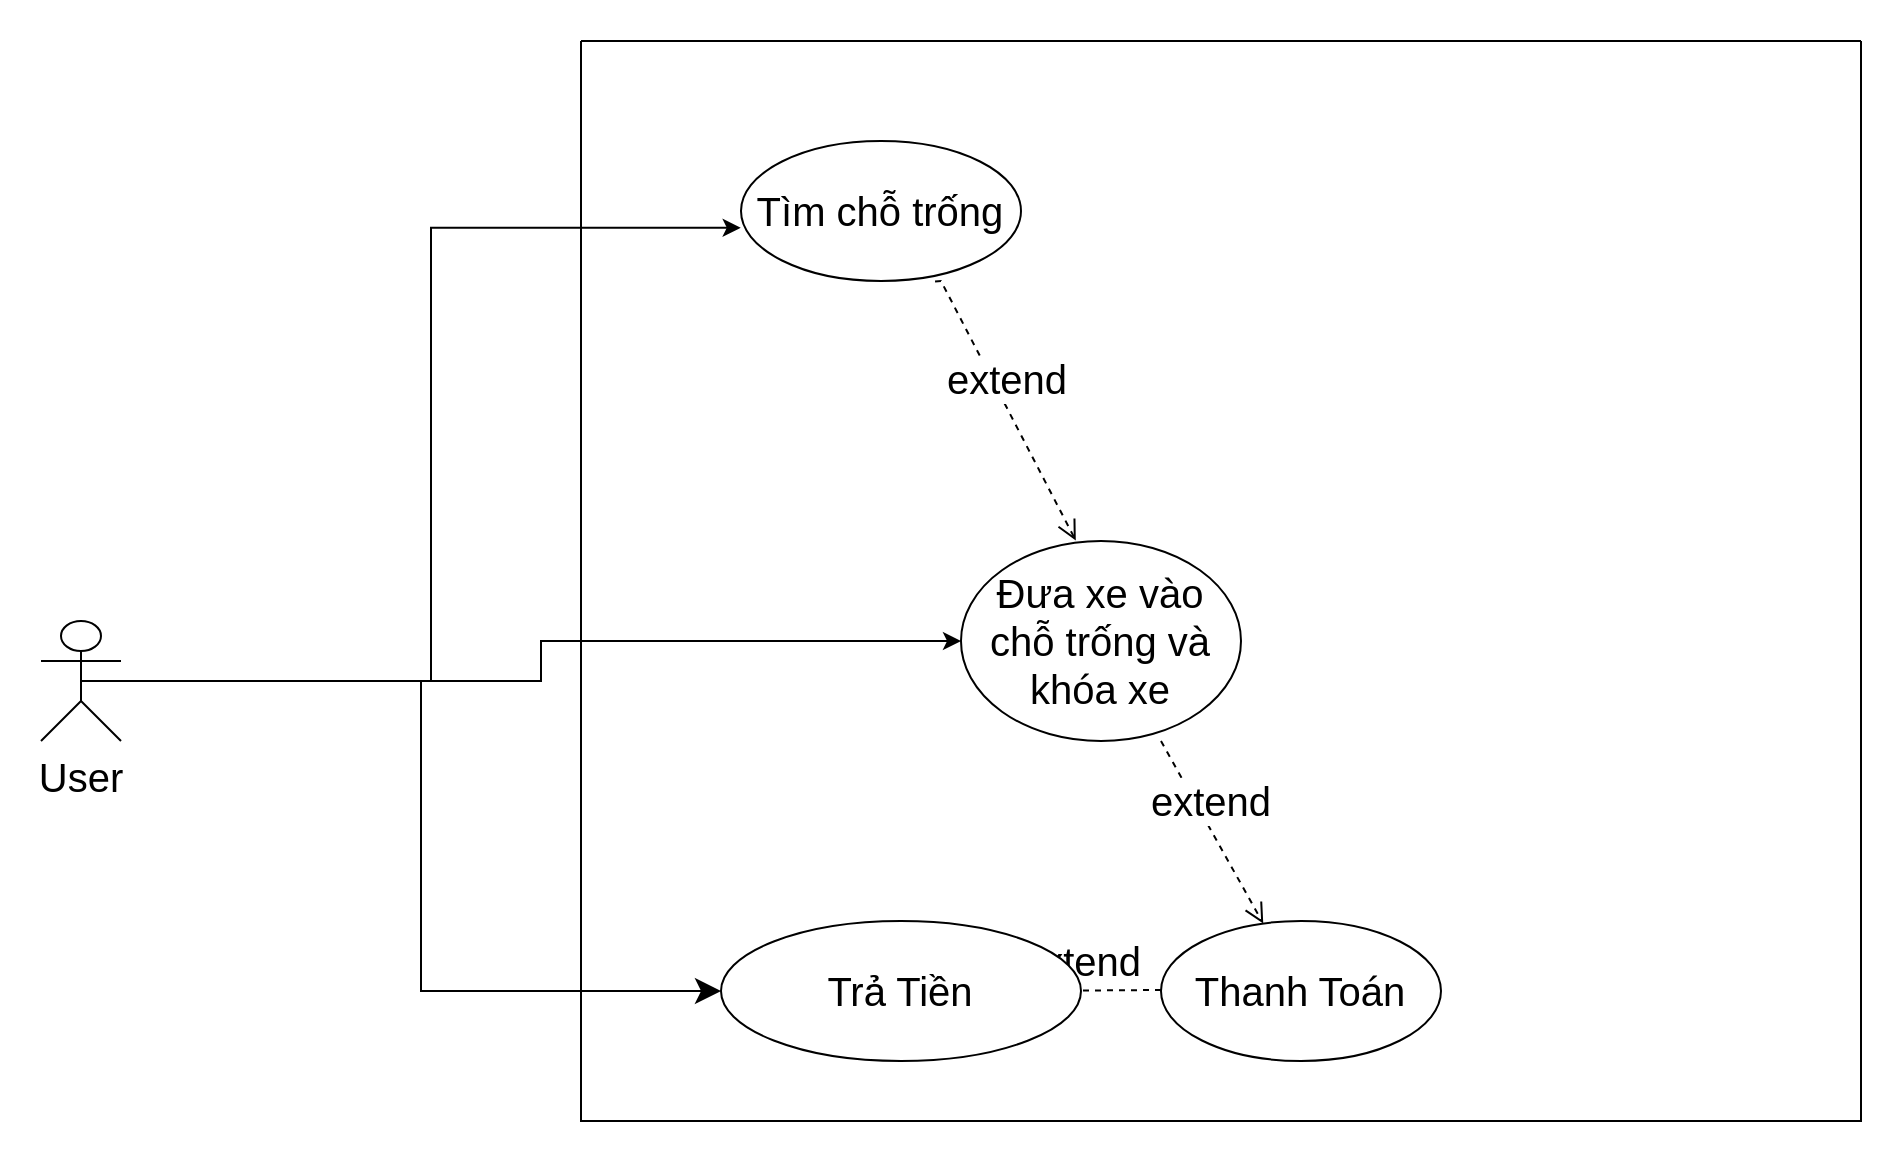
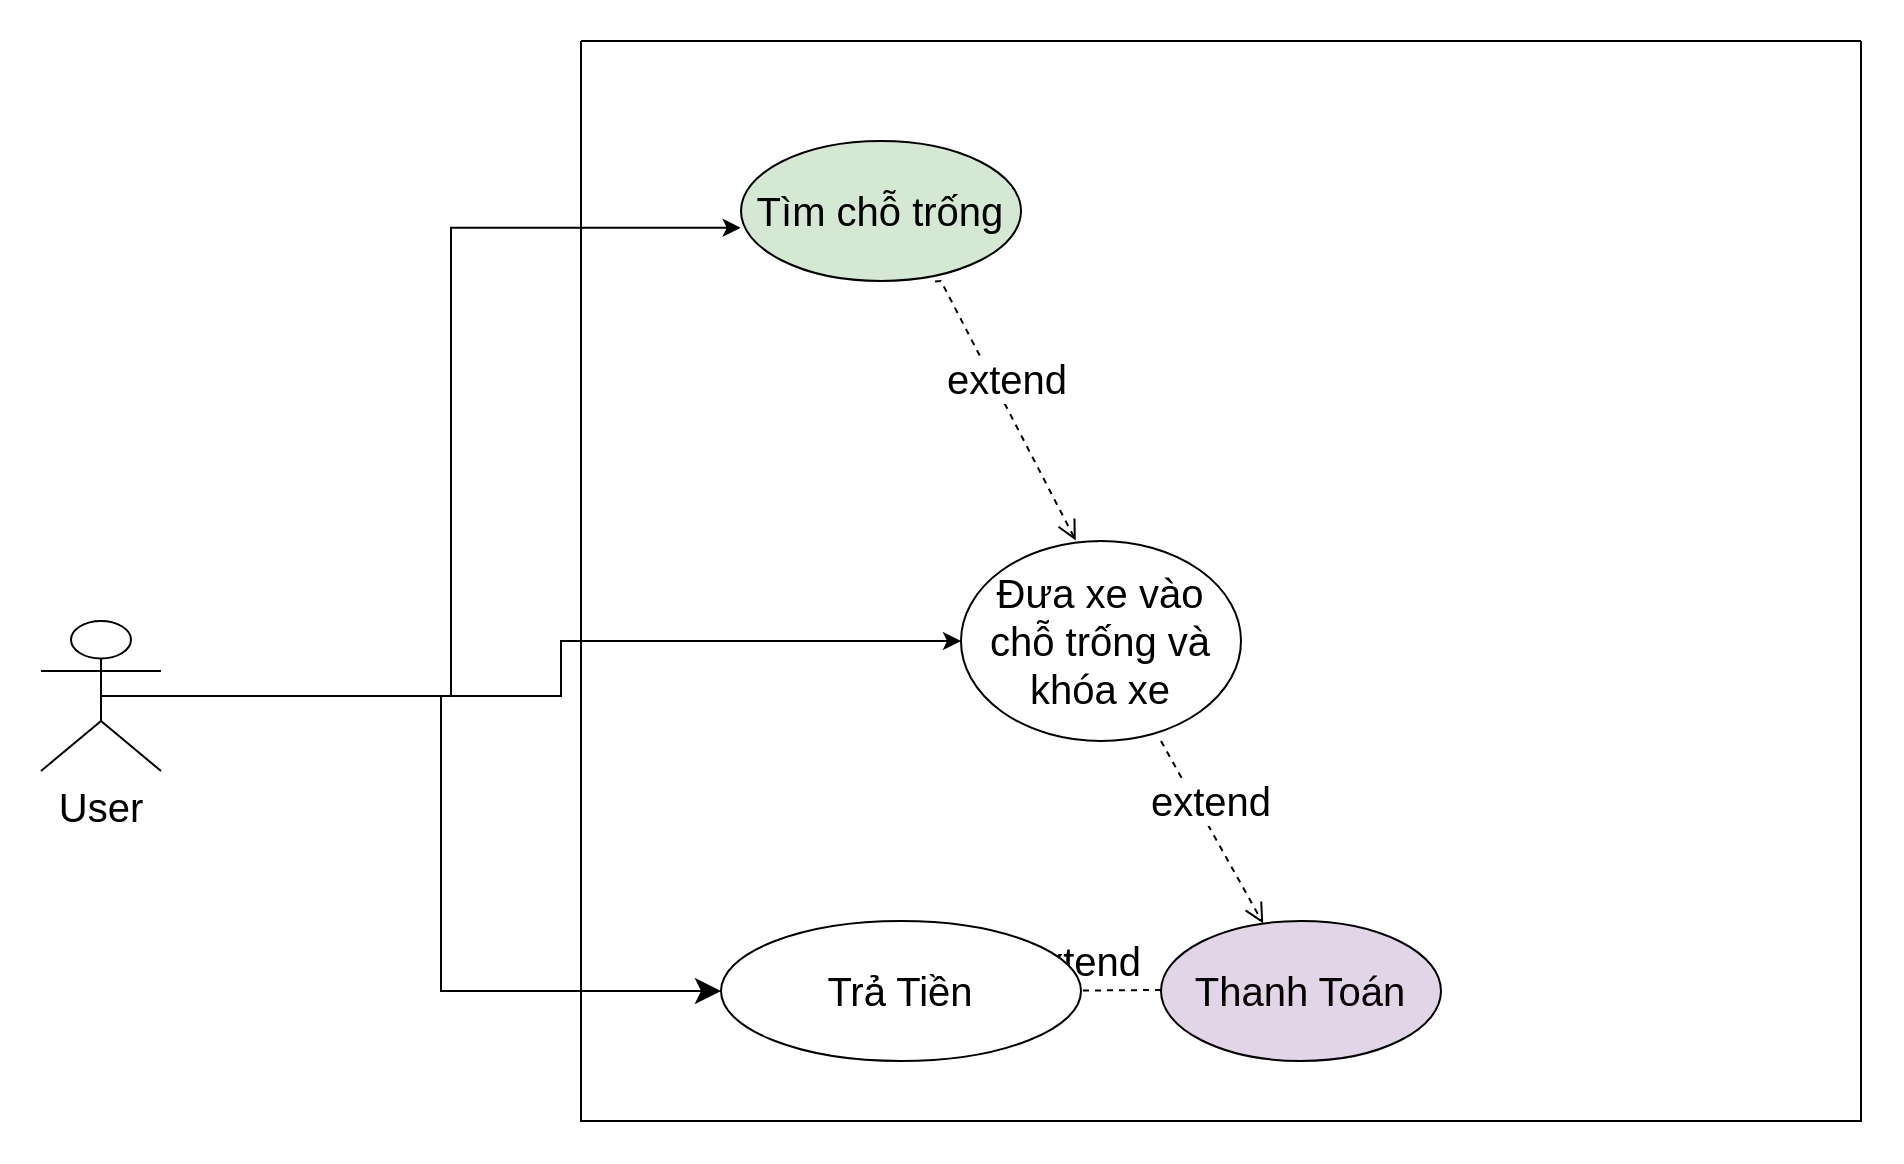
  <mxCell id="0" />
  <mxCell id="1" parent="0" />
  <mxCell id="2" value="" style="swimlane;startSize=0;" vertex="1" parent="1"><mxGeometry x="290" y="20" width="640" height="540" as="geometry" /></mxCell>
  <mxCell id="3" value="Đưa xe vào chỗ trống và khóa xe" style="ellipse;whiteSpace=wrap;html=1;fontSize=20;" vertex="1" parent="2"><mxGeometry x="190" y="250" width="140" height="100" as="geometry" /></mxCell>
- <mxCell id="4" value="Tìm chỗ trống" style="ellipse;whiteSpace=wrap;html=1;fontSize=20;" vertex="1" parent="2"><mxGeometry x="80" y="50" width="140" height="70" as="geometry" /></mxCell>
- <mxCell id="5" value="Thanh Toán" style="ellipse;whiteSpace=wrap;html=1;fontSize=20;" vertex="1" parent="2"><mxGeometry x="290" y="440" width="140" height="70" as="geometry" /></mxCell>
+ <mxCell id="4" value="Tìm chỗ trống" style="ellipse;whiteSpace=wrap;html=1;fontSize=20;fillColor=#d5e8d4;" vertex="1" parent="2"><mxGeometry x="80" y="50" width="140" height="70" as="geometry" /></mxCell>
+ <mxCell id="5" value="Thanh Toán" style="ellipse;whiteSpace=wrap;html=1;fontSize=20;fillColor=#e1d5e7;" vertex="1" parent="2"><mxGeometry x="290" y="440" width="140" height="70" as="geometry" /></mxCell>
  <mxCell id="6" value="extend" style="html=1;verticalAlign=bottom;endArrow=open;dashed=1;endSize=10;rounded=0;fontSize=20;startSize=9;" edge="1" parent="2"><mxGeometry relative="1" as="geometry"><mxPoint x="290" y="474.5" as="sourcePoint" /><mxPoint x="210" y="475" as="targetPoint" /></mxGeometry></mxCell>
  <mxCell id="7" value="Trả Tiền" style="ellipse;whiteSpace=wrap;html=1;fontSize=20;" vertex="1" parent="2"><mxGeometry x="70" y="440" width="180" height="70" as="geometry" /></mxCell>
  <mxCell id="8" value="extend" style="html=1;verticalAlign=bottom;endArrow=open;dashed=1;endSize=8;rounded=0;fontSize=20;exitX=0.693;exitY=1.003;exitDx=0;exitDy=0;exitPerimeter=0;entryX=0.41;entryY=-0.002;entryDx=0;entryDy=0;entryPerimeter=0;" edge="1" parent="2" source="4" target="3"><mxGeometry relative="1" as="geometry"><mxPoint x="300" y="360" as="sourcePoint" /><mxPoint x="351.126" y="451.296" as="targetPoint" /><Array as="points"><mxPoint x="180" y="120" /></Array></mxGeometry></mxCell>
  <mxCell id="9" style="edgeStyle=orthogonalEdgeStyle;rounded=0;orthogonalLoop=1;jettySize=auto;html=1;exitX=0.5;exitY=0.5;exitDx=0;exitDy=0;exitPerimeter=0;entryX=-0.001;entryY=0.62;entryDx=0;entryDy=0;entryPerimeter=0;fontSize=20;" edge="1" parent="1" source="12" target="4"><mxGeometry relative="1" as="geometry" /></mxCell>
  <mxCell id="10" style="edgeStyle=orthogonalEdgeStyle;rounded=0;orthogonalLoop=1;jettySize=auto;html=1;exitX=0.5;exitY=0.5;exitDx=0;exitDy=0;exitPerimeter=0;entryX=0;entryY=0.5;entryDx=0;entryDy=0;fontSize=20;" edge="1" parent="1" source="12" target="3"><mxGeometry relative="1" as="geometry" /></mxCell>
  <mxCell id="11" style="edgeStyle=orthogonalEdgeStyle;rounded=0;orthogonalLoop=1;jettySize=auto;html=1;exitX=0.5;exitY=0.5;exitDx=0;exitDy=0;exitPerimeter=0;entryX=0;entryY=0.5;entryDx=0;entryDy=0;fontSize=20;startSize=9;endSize=10;" edge="1" parent="1" source="12" target="7"><mxGeometry relative="1" as="geometry" /></mxCell>
- <mxCell id="12" value="User" style="shape=umlActor;verticalLabelPosition=bottom;verticalAlign=top;html=1;fontSize=20;" vertex="1" parent="1"><mxGeometry x="20" y="310" width="40" height="60" as="geometry" /></mxCell>
+ <mxCell id="12" value="User" style="shape=umlActor;verticalLabelPosition=bottom;verticalAlign=top;html=1;fontSize=20;" vertex="1" parent="1"><mxGeometry x="20" y="310" width="60" height="75" as="geometry" /></mxCell>
  <mxCell id="13" value="extend" style="html=1;verticalAlign=bottom;endArrow=open;dashed=1;endSize=8;rounded=0;fontSize=20;" edge="1" parent="1" target="5"><mxGeometry relative="1" as="geometry"><mxPoint x="580" y="370" as="sourcePoint" /><mxPoint x="460" y="300" as="targetPoint" /><Array as="points" /></mxGeometry></mxCell>
